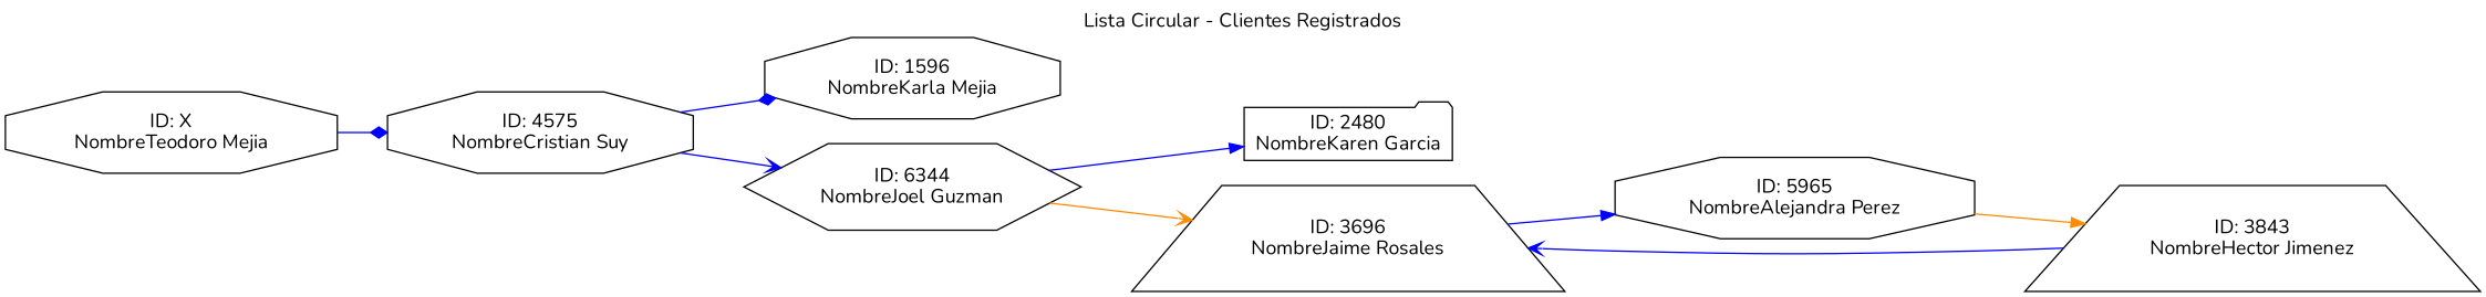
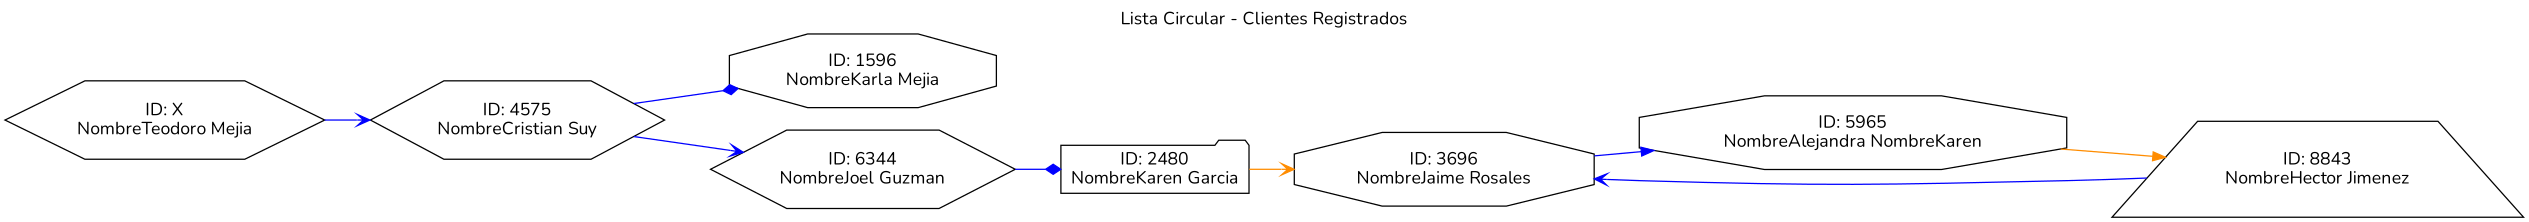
  digraph {
    fontname=Nunito
    label="Lista Circular - Clientes Registrados"
    labelloc=t
    rankdir=LR
    node [fontname=Nunito shape=octagon]
    edge [arrowhead=diamond color=blue fontname=Nunito]
-   n1 [label="ID: 4575\nNombreCristian Suy"]
+   n1 [label="ID: 4575\nNombreCristian Suy" shape=hexagon]
    n2 [label="ID: 1596\nNombreKarla Mejia"]
    n3 [label="ID: 6344\nNombreJoel Guzman" shape=hexagon]
    n4 [label="ID: 2480\nNombreKaren Garcia" shape=folder]
-   n5 [label="ID: 3696\nNombreJaime Rosales" shape=trapezium]
-   n6 [label="ID: 5965\nNombreAlejandra Perez"]
-   n7 [label="ID: 3843\nNombreHector Jimenez" shape=trapezium]
-   n8 [label="ID: X\nNombreTeodoro Mejia"]
+   n5 [label="ID: 3696\nNombreJaime Rosales"]
+   n6 [label="ID: 5965\nNombreAlejandra NombreKaren"]
+   n7 [label="ID: 8843\nNombreHector Jimenez" shape=trapezium]
+   n8 [label="ID: X\nNombreTeodoro Mejia" shape=hexagon]
    n1 -> n2
    n1 -> n3 [arrowhead=vee]
-   n3 -> n4 [arrowhead=normal]
-   n3 -> n5 [arrowhead=vee color=darkorange]
+   n3 -> n4
+   n4 -> n5 [arrowhead=vee color=darkorange]
    n5 -> n6 [arrowhead=normal]
    n6 -> n7 [arrowhead=normal color=darkorange]
    n7 -> n5 [arrowhead=vee]
-   n8 -> n1
+   n8 -> n1 [arrowhead=vee]
  }
